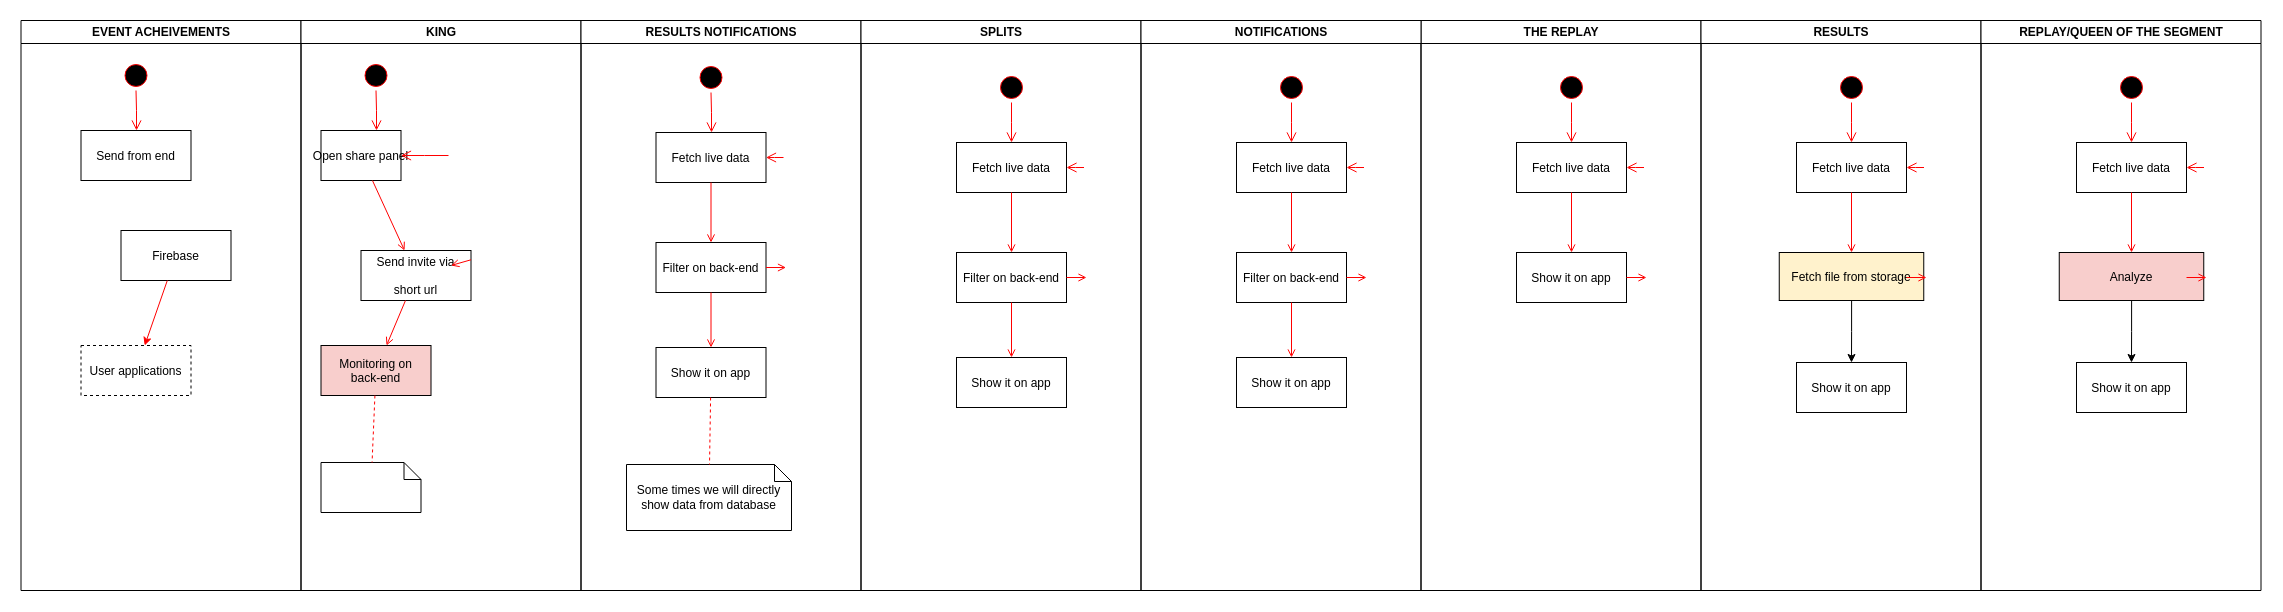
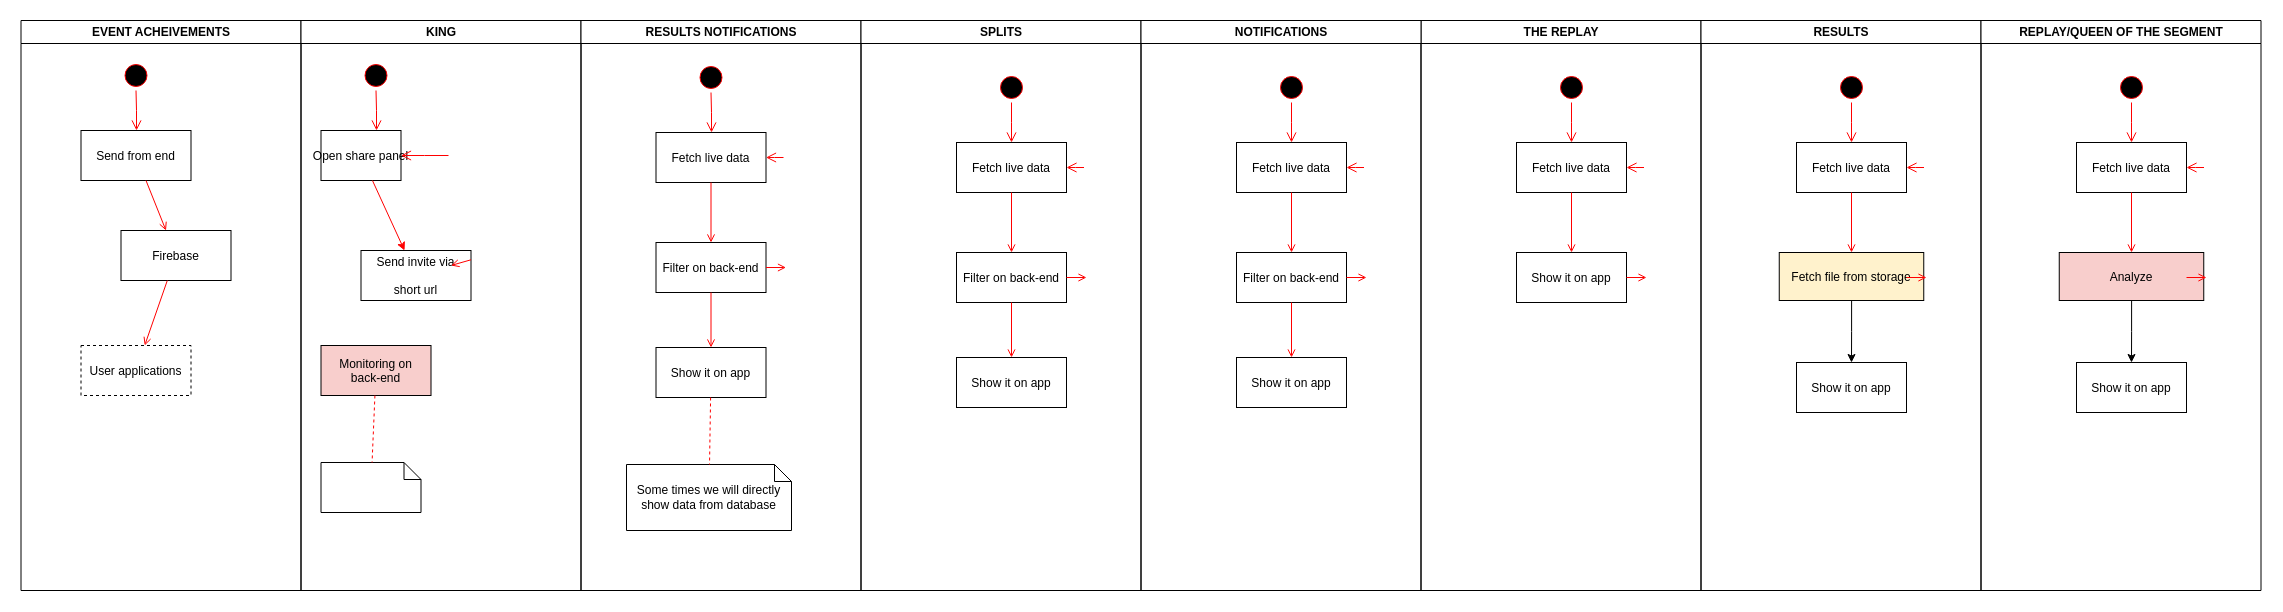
  <mxCell id="0" />
  <mxCell id="1" parent="0" />
  <mxCell id="2" value="EVENT ACHEIVEMENTS" style="swimlane;whiteSpace=wrap" parent="1" vertex="1"><mxGeometry x="20.5" y="20" width="280" height="570" as="geometry" /></mxCell>
  <mxCell id="3" value="" style="ellipse;shape=startState;fillColor=#000000;strokeColor=#ff0000;" parent="2" vertex="1"><mxGeometry x="100" y="40" width="30" height="30" as="geometry" /></mxCell>
  <mxCell id="4" value="" style="edgeStyle=elbowEdgeStyle;elbow=horizontal;verticalAlign=bottom;endArrow=open;endSize=8;strokeColor=#FF0000;endFill=1;rounded=0" parent="2" source="3" target="5" edge="1"><mxGeometry x="100" y="40" as="geometry"><mxPoint x="115" y="110" as="targetPoint" /></mxGeometry></mxCell>
  <mxCell id="5" value="Send from end" style="" parent="2" vertex="1"><mxGeometry x="60" y="110" width="110" height="50" as="geometry" /></mxCell>
  <mxCell id="6" value="Firebase" style="" parent="2" vertex="1"><mxGeometry x="100" y="210" width="110" height="50" as="geometry" /></mxCell>
+ <mxCell id="7" value="" style="endArrow=open;strokeColor=#FF0000;endFill=1;rounded=0" parent="2" source="5" target="6" edge="1"><mxGeometry relative="1" as="geometry" /></mxCell>
  <mxCell id="8" value="User applications " style="dashed=1;" parent="2" vertex="1"><mxGeometry x="60" y="325" width="110" height="50" as="geometry" /></mxCell>
- <mxCell id="9" value="" style="endArrow=classic;strokeColor=#FF0000;endFill=1;rounded=0;" parent="2" source="6" target="8" edge="1"><mxGeometry relative="1" as="geometry" /></mxCell>
+ <mxCell id="9" value="" style="endArrow=open;strokeColor=#FF0000;endFill=1;rounded=0" parent="2" source="6" target="8" edge="1"><mxGeometry relative="1" as="geometry" /></mxCell>
  <mxCell id="10" value="KING" style="swimlane;whiteSpace=wrap" parent="1" vertex="1"><mxGeometry x="300.5" y="20" width="280" height="570" as="geometry" /></mxCell>
  <mxCell id="11" value="" style="ellipse;shape=startState;fillColor=#000000;strokeColor=#ff0000;" parent="10" vertex="1"><mxGeometry x="60" y="40" width="30" height="30" as="geometry" /></mxCell>
  <mxCell id="12" value="" style="edgeStyle=elbowEdgeStyle;elbow=horizontal;verticalAlign=bottom;endArrow=open;endSize=8;strokeColor=#FF0000;endFill=1;rounded=0" parent="10" source="11" target="13" edge="1"><mxGeometry x="40" y="20" as="geometry"><mxPoint x="55" y="90" as="targetPoint" /></mxGeometry></mxCell>
  <mxCell id="13" value="Open share panel " style="" parent="10" vertex="1"><mxGeometry x="20" y="110" width="80" height="50" as="geometry" /></mxCell>
  <mxCell id="14" value="Send invite via &#10;&#10;short url" style="" parent="10" vertex="1"><mxGeometry x="60" y="230" width="110" height="50" as="geometry" /></mxCell>
- <mxCell id="15" value="" style="endArrow=open;strokeColor=#FF0000;endFill=1;rounded=0" parent="10" source="13" target="14" edge="1"><mxGeometry relative="1" as="geometry" /></mxCell>
+ <mxCell id="15" value="" style="endArrow=classic;strokeColor=#FF0000;endFill=1;rounded=0;" parent="10" source="13" target="14" edge="1"><mxGeometry relative="1" as="geometry" /></mxCell>
  <mxCell id="16" value="Monitoring on&#10;back-end" style="fillColor=#f8cecc;" parent="10" vertex="1"><mxGeometry x="20" y="325" width="110" height="50" as="geometry" /></mxCell>
- <mxCell id="17" value="" style="endArrow=open;strokeColor=#FF0000;endFill=1;rounded=0" parent="10" source="14" target="16" edge="1"><mxGeometry relative="1" as="geometry" /></mxCell>
  <mxCell id="18" value="" style="endArrow=open;strokeColor=#FF0000;endFill=1;rounded=0" parent="10" source="14" edge="1"><mxGeometry relative="1" as="geometry"><mxPoint x="150" y="245" as="targetPoint" /></mxGeometry></mxCell>
  <mxCell id="19" value="" style="edgeStyle=elbowEdgeStyle;elbow=horizontal;verticalAlign=bottom;endArrow=open;endSize=8;strokeColor=#FF0000;endFill=1;rounded=0" parent="10" target="13" edge="1"><mxGeometry x="130" y="90" as="geometry"><mxPoint x="230" y="140" as="targetPoint" /><mxPoint x="147.5" y="135" as="sourcePoint" /></mxGeometry></mxCell>
  <mxCell id="20" value="" style="shape=note;whiteSpace=wrap;size=17" parent="10" vertex="1"><mxGeometry x="20" y="442" width="100" height="50" as="geometry" /></mxCell>
  <mxCell id="21" value="" style="endArrow=none;strokeColor=#FF0000;endFill=0;rounded=0;dashed=1" parent="10" source="16" target="20" edge="1"><mxGeometry relative="1" as="geometry" /></mxCell>
  <mxCell id="22" value="RESULTS NOTIFICATIONS" style="swimlane;whiteSpace=wrap" parent="1" vertex="1"><mxGeometry x="580.5" y="20" width="280" height="570" as="geometry" /></mxCell>
  <mxCell id="23" value="" style="ellipse;shape=startState;fillColor=#000000;strokeColor=#ff0000;" vertex="1" parent="22"><mxGeometry x="115" y="42" width="30" height="30" as="geometry" /></mxCell>
  <mxCell id="24" value="" style="edgeStyle=elbowEdgeStyle;elbow=horizontal;verticalAlign=bottom;endArrow=open;endSize=8;strokeColor=#FF0000;endFill=1;rounded=0" edge="1" parent="22" source="23" target="25"><mxGeometry x="-349.5" y="-106" as="geometry"><mxPoint x="-334.5" y="-36" as="targetPoint" /></mxGeometry></mxCell>
  <mxCell id="25" value="Fetch live data" style="" vertex="1" parent="22"><mxGeometry x="75" y="112" width="110" height="50" as="geometry" /></mxCell>
  <mxCell id="26" value="Filter on back-end " style="" vertex="1" parent="22"><mxGeometry x="75" y="222" width="110" height="50" as="geometry" /></mxCell>
  <mxCell id="27" value="" style="endArrow=open;strokeColor=#FF0000;endFill=1;rounded=0" edge="1" parent="22" source="25" target="26"><mxGeometry relative="1" as="geometry" /></mxCell>
  <mxCell id="28" value="Show it on app" style="" vertex="1" parent="22"><mxGeometry x="75" y="327" width="110" height="50" as="geometry" /></mxCell>
  <mxCell id="29" value="" style="endArrow=open;strokeColor=#FF0000;endFill=1;rounded=0" edge="1" parent="22" source="26" target="28"><mxGeometry relative="1" as="geometry" /></mxCell>
  <mxCell id="30" value="" style="endArrow=open;strokeColor=#FF0000;endFill=1;rounded=0" edge="1" parent="22" source="26"><mxGeometry relative="1" as="geometry"><mxPoint x="205" y="247" as="targetPoint" /></mxGeometry></mxCell>
  <mxCell id="31" value="" style="edgeStyle=elbowEdgeStyle;elbow=horizontal;verticalAlign=bottom;endArrow=open;endSize=8;strokeColor=#FF0000;endFill=1;rounded=0" edge="1" parent="22" target="25"><mxGeometry x="-259.5" y="-36" as="geometry"><mxPoint x="-159.5" y="14" as="targetPoint" /><mxPoint x="202.5" y="137" as="sourcePoint" /></mxGeometry></mxCell>
  <mxCell id="32" value="Some times we will directly show data from database " style="shape=note;whiteSpace=wrap;size=17" vertex="1" parent="22"><mxGeometry x="45.5" y="444" width="165" height="66" as="geometry" /></mxCell>
  <mxCell id="33" value="" style="endArrow=none;strokeColor=#FF0000;endFill=0;rounded=0;dashed=1" edge="1" parent="22" source="28" target="32"><mxGeometry relative="1" as="geometry" /></mxCell>
  <mxCell id="34" value="SPLITS" style="swimlane;whiteSpace=wrap" vertex="1" parent="1"><mxGeometry x="860.5" y="20" width="280" height="570" as="geometry" /></mxCell>
  <mxCell id="35" value="" style="ellipse;shape=startState;fillColor=#000000;strokeColor=#ff0000;" vertex="1" parent="34"><mxGeometry x="135.5" y="52" width="30" height="30" as="geometry" /></mxCell>
  <mxCell id="36" value="" style="edgeStyle=elbowEdgeStyle;elbow=horizontal;verticalAlign=bottom;endArrow=open;endSize=8;strokeColor=#FF0000;endFill=1;rounded=0" edge="1" parent="34" source="35" target="37"><mxGeometry x="-1053.5" y="-224" as="geometry"><mxPoint x="-1038.5" y="-154" as="targetPoint" /></mxGeometry></mxCell>
  <mxCell id="37" value="Fetch live data" style="" vertex="1" parent="34"><mxGeometry x="95.5" y="122" width="110" height="50" as="geometry" /></mxCell>
  <mxCell id="38" value="Filter on back-end " style="" vertex="1" parent="34"><mxGeometry x="95.5" y="232" width="110" height="50" as="geometry" /></mxCell>
  <mxCell id="39" value="" style="endArrow=open;strokeColor=#FF0000;endFill=1;rounded=0" edge="1" parent="34" source="37" target="38"><mxGeometry relative="1" as="geometry" /></mxCell>
  <mxCell id="40" value="Show it on app" style="" vertex="1" parent="34"><mxGeometry x="95.5" y="337" width="110" height="50" as="geometry" /></mxCell>
  <mxCell id="41" value="" style="endArrow=open;strokeColor=#FF0000;endFill=1;rounded=0" edge="1" parent="34" source="38" target="40"><mxGeometry relative="1" as="geometry" /></mxCell>
  <mxCell id="42" value="" style="endArrow=open;strokeColor=#FF0000;endFill=1;rounded=0" edge="1" parent="34" source="38"><mxGeometry relative="1" as="geometry"><mxPoint x="225.5" y="257" as="targetPoint" /></mxGeometry></mxCell>
  <mxCell id="43" value="" style="edgeStyle=elbowEdgeStyle;elbow=horizontal;verticalAlign=bottom;endArrow=open;endSize=8;strokeColor=#FF0000;endFill=1;rounded=0" edge="1" parent="34" target="37"><mxGeometry x="-963.5" y="-154" as="geometry"><mxPoint x="-863.5" y="-104" as="targetPoint" /><mxPoint x="223" y="147" as="sourcePoint" /></mxGeometry></mxCell>
  <mxCell id="44" value="THE REPLAY" style="swimlane;whiteSpace=wrap" vertex="1" parent="1"><mxGeometry x="1420.5" y="20" width="280" height="570" as="geometry" /></mxCell>
  <mxCell id="45" value="" style="ellipse;shape=startState;fillColor=#000000;strokeColor=#ff0000;" vertex="1" parent="44"><mxGeometry x="135.5" y="52" width="30" height="30" as="geometry" /></mxCell>
  <mxCell id="46" value="" style="edgeStyle=elbowEdgeStyle;elbow=horizontal;verticalAlign=bottom;endArrow=open;endSize=8;strokeColor=#FF0000;endFill=1;rounded=0" edge="1" parent="44" source="45" target="47"><mxGeometry x="-1053.5" y="-224" as="geometry"><mxPoint x="-1038.5" y="-154" as="targetPoint" /></mxGeometry></mxCell>
  <mxCell id="47" value="Fetch live data" style="" vertex="1" parent="44"><mxGeometry x="95.5" y="122" width="110" height="50" as="geometry" /></mxCell>
  <mxCell id="48" value="" style="endArrow=open;strokeColor=#FF0000;endFill=1;rounded=0" edge="1" parent="44" source="47"><mxGeometry relative="1" as="geometry"><mxPoint x="150.5" y="232" as="targetPoint" /></mxGeometry></mxCell>
  <mxCell id="49" value="Show it on app" style="" vertex="1" parent="44"><mxGeometry x="95.5" y="232" width="110" height="50" as="geometry" /></mxCell>
  <mxCell id="50" value="" style="endArrow=open;strokeColor=#FF0000;endFill=1;rounded=0" edge="1" parent="44"><mxGeometry relative="1" as="geometry"><mxPoint x="225.5" y="257" as="targetPoint" /><mxPoint x="205.5" y="257" as="sourcePoint" /></mxGeometry></mxCell>
  <mxCell id="51" value="" style="edgeStyle=elbowEdgeStyle;elbow=horizontal;verticalAlign=bottom;endArrow=open;endSize=8;strokeColor=#FF0000;endFill=1;rounded=0" edge="1" parent="44" target="47"><mxGeometry x="-963.5" y="-154" as="geometry"><mxPoint x="-863.5" y="-104" as="targetPoint" /><mxPoint x="223" y="147" as="sourcePoint" /></mxGeometry></mxCell>
  <mxCell id="52" value="NOTIFICATIONS" style="swimlane;whiteSpace=wrap" vertex="1" parent="1"><mxGeometry x="1140.5" y="20" width="280" height="570" as="geometry" /></mxCell>
  <mxCell id="53" value="" style="ellipse;shape=startState;fillColor=#000000;strokeColor=#ff0000;" vertex="1" parent="52"><mxGeometry x="135.5" y="52" width="30" height="30" as="geometry" /></mxCell>
  <mxCell id="54" value="" style="edgeStyle=elbowEdgeStyle;elbow=horizontal;verticalAlign=bottom;endArrow=open;endSize=8;strokeColor=#FF0000;endFill=1;rounded=0" edge="1" parent="52" source="53" target="55"><mxGeometry x="-1053.5" y="-224" as="geometry"><mxPoint x="-1038.5" y="-154" as="targetPoint" /></mxGeometry></mxCell>
  <mxCell id="55" value="Fetch live data" style="" vertex="1" parent="52"><mxGeometry x="95.5" y="122" width="110" height="50" as="geometry" /></mxCell>
  <mxCell id="56" value="Filter on back-end " style="" vertex="1" parent="52"><mxGeometry x="95.5" y="232" width="110" height="50" as="geometry" /></mxCell>
  <mxCell id="57" value="" style="endArrow=open;strokeColor=#FF0000;endFill=1;rounded=0" edge="1" parent="52" source="55" target="56"><mxGeometry relative="1" as="geometry" /></mxCell>
  <mxCell id="58" value="Show it on app" style="" vertex="1" parent="52"><mxGeometry x="95.5" y="337" width="110" height="50" as="geometry" /></mxCell>
  <mxCell id="59" value="" style="endArrow=open;strokeColor=#FF0000;endFill=1;rounded=0" edge="1" parent="52" source="56" target="58"><mxGeometry relative="1" as="geometry" /></mxCell>
  <mxCell id="60" value="" style="endArrow=open;strokeColor=#FF0000;endFill=1;rounded=0" edge="1" parent="52" source="56"><mxGeometry relative="1" as="geometry"><mxPoint x="225.5" y="257" as="targetPoint" /></mxGeometry></mxCell>
  <mxCell id="61" value="" style="edgeStyle=elbowEdgeStyle;elbow=horizontal;verticalAlign=bottom;endArrow=open;endSize=8;strokeColor=#FF0000;endFill=1;rounded=0" edge="1" parent="52" target="55"><mxGeometry x="-963.5" y="-154" as="geometry"><mxPoint x="-863.5" y="-104" as="targetPoint" /><mxPoint x="223" y="147" as="sourcePoint" /></mxGeometry></mxCell>
  <mxCell id="62" value="RESULTS" style="swimlane;whiteSpace=wrap" vertex="1" parent="1"><mxGeometry x="1700.5" y="20" width="280" height="570" as="geometry" /></mxCell>
  <mxCell id="63" value="" style="ellipse;shape=startState;fillColor=#000000;strokeColor=#ff0000;" vertex="1" parent="62"><mxGeometry x="135.5" y="52" width="30" height="30" as="geometry" /></mxCell>
  <mxCell id="64" value="" style="edgeStyle=elbowEdgeStyle;elbow=horizontal;verticalAlign=bottom;endArrow=open;endSize=8;strokeColor=#FF0000;endFill=1;rounded=0" edge="1" parent="62" source="63" target="65"><mxGeometry x="-1053.5" y="-224" as="geometry"><mxPoint x="-1038.5" y="-154" as="targetPoint" /></mxGeometry></mxCell>
  <mxCell id="65" value="Fetch live data" style="" vertex="1" parent="62"><mxGeometry x="95.5" y="122" width="110" height="50" as="geometry" /></mxCell>
  <mxCell id="66" value="" style="endArrow=open;strokeColor=#FF0000;endFill=1;rounded=0" edge="1" parent="62" source="65"><mxGeometry relative="1" as="geometry"><mxPoint x="150.5" y="232" as="targetPoint" /></mxGeometry></mxCell>
  <mxCell id="67" value="" style="edgeStyle=orthogonalEdgeStyle;rounded=0;orthogonalLoop=1;jettySize=auto;html=1;" edge="1" parent="62" source="68" target="71"><mxGeometry relative="1" as="geometry" /></mxCell>
  <mxCell id="68" value="Fetch file from storage" style="fillColor=#fff2cc;" vertex="1" parent="62"><mxGeometry x="78.25" y="232" width="144.5" height="48" as="geometry" /></mxCell>
  <mxCell id="69" value="" style="endArrow=open;strokeColor=#FF0000;endFill=1;rounded=0" edge="1" parent="62"><mxGeometry relative="1" as="geometry"><mxPoint x="225.5" y="257" as="targetPoint" /><mxPoint x="205.5" y="257" as="sourcePoint" /></mxGeometry></mxCell>
  <mxCell id="70" value="" style="edgeStyle=elbowEdgeStyle;elbow=horizontal;verticalAlign=bottom;endArrow=open;endSize=8;strokeColor=#FF0000;endFill=1;rounded=0" edge="1" parent="62" target="65"><mxGeometry x="-963.5" y="-154" as="geometry"><mxPoint x="-863.5" y="-104" as="targetPoint" /><mxPoint x="223" y="147" as="sourcePoint" /></mxGeometry></mxCell>
  <mxCell id="71" value="Show it on app" style="" vertex="1" parent="62"><mxGeometry x="95.5" y="342" width="110" height="50" as="geometry" /></mxCell>
  <mxCell id="72" value="REPLAY/QUEEN OF THE SEGMENT" style="swimlane;whiteSpace=wrap" vertex="1" parent="1"><mxGeometry x="1980.5" y="20" width="280" height="570" as="geometry" /></mxCell>
  <mxCell id="73" value="" style="ellipse;shape=startState;fillColor=#000000;strokeColor=#ff0000;" vertex="1" parent="72"><mxGeometry x="135.5" y="52" width="30" height="30" as="geometry" /></mxCell>
  <mxCell id="74" value="" style="edgeStyle=elbowEdgeStyle;elbow=horizontal;verticalAlign=bottom;endArrow=open;endSize=8;strokeColor=#FF0000;endFill=1;rounded=0" edge="1" parent="72" source="73" target="75"><mxGeometry x="-1053.5" y="-224" as="geometry"><mxPoint x="-1038.5" y="-154" as="targetPoint" /></mxGeometry></mxCell>
  <mxCell id="75" value="Fetch live data" style="" vertex="1" parent="72"><mxGeometry x="95.5" y="122" width="110" height="50" as="geometry" /></mxCell>
  <mxCell id="76" value="" style="endArrow=open;strokeColor=#FF0000;endFill=1;rounded=0" edge="1" parent="72" source="75"><mxGeometry relative="1" as="geometry"><mxPoint x="150.5" y="232" as="targetPoint" /></mxGeometry></mxCell>
  <mxCell id="77" value="" style="edgeStyle=orthogonalEdgeStyle;rounded=0;orthogonalLoop=1;jettySize=auto;html=1;" edge="1" parent="72" source="78" target="81"><mxGeometry relative="1" as="geometry" /></mxCell>
  <mxCell id="78" value="Analyze " style="fillColor=#f8cecc;" vertex="1" parent="72"><mxGeometry x="78.25" y="232" width="144.5" height="48" as="geometry" /></mxCell>
  <mxCell id="79" value="" style="endArrow=open;strokeColor=#FF0000;endFill=1;rounded=0" edge="1" parent="72"><mxGeometry relative="1" as="geometry"><mxPoint x="225.5" y="257" as="targetPoint" /><mxPoint x="205.5" y="257" as="sourcePoint" /></mxGeometry></mxCell>
  <mxCell id="80" value="" style="edgeStyle=elbowEdgeStyle;elbow=horizontal;verticalAlign=bottom;endArrow=open;endSize=8;strokeColor=#FF0000;endFill=1;rounded=0" edge="1" parent="72" target="75"><mxGeometry x="-963.5" y="-154" as="geometry"><mxPoint x="-863.5" y="-104" as="targetPoint" /><mxPoint x="223" y="147" as="sourcePoint" /></mxGeometry></mxCell>
  <mxCell id="81" value="Show it on app" style="" vertex="1" parent="72"><mxGeometry x="95.5" y="342" width="110" height="50" as="geometry" /></mxCell>
